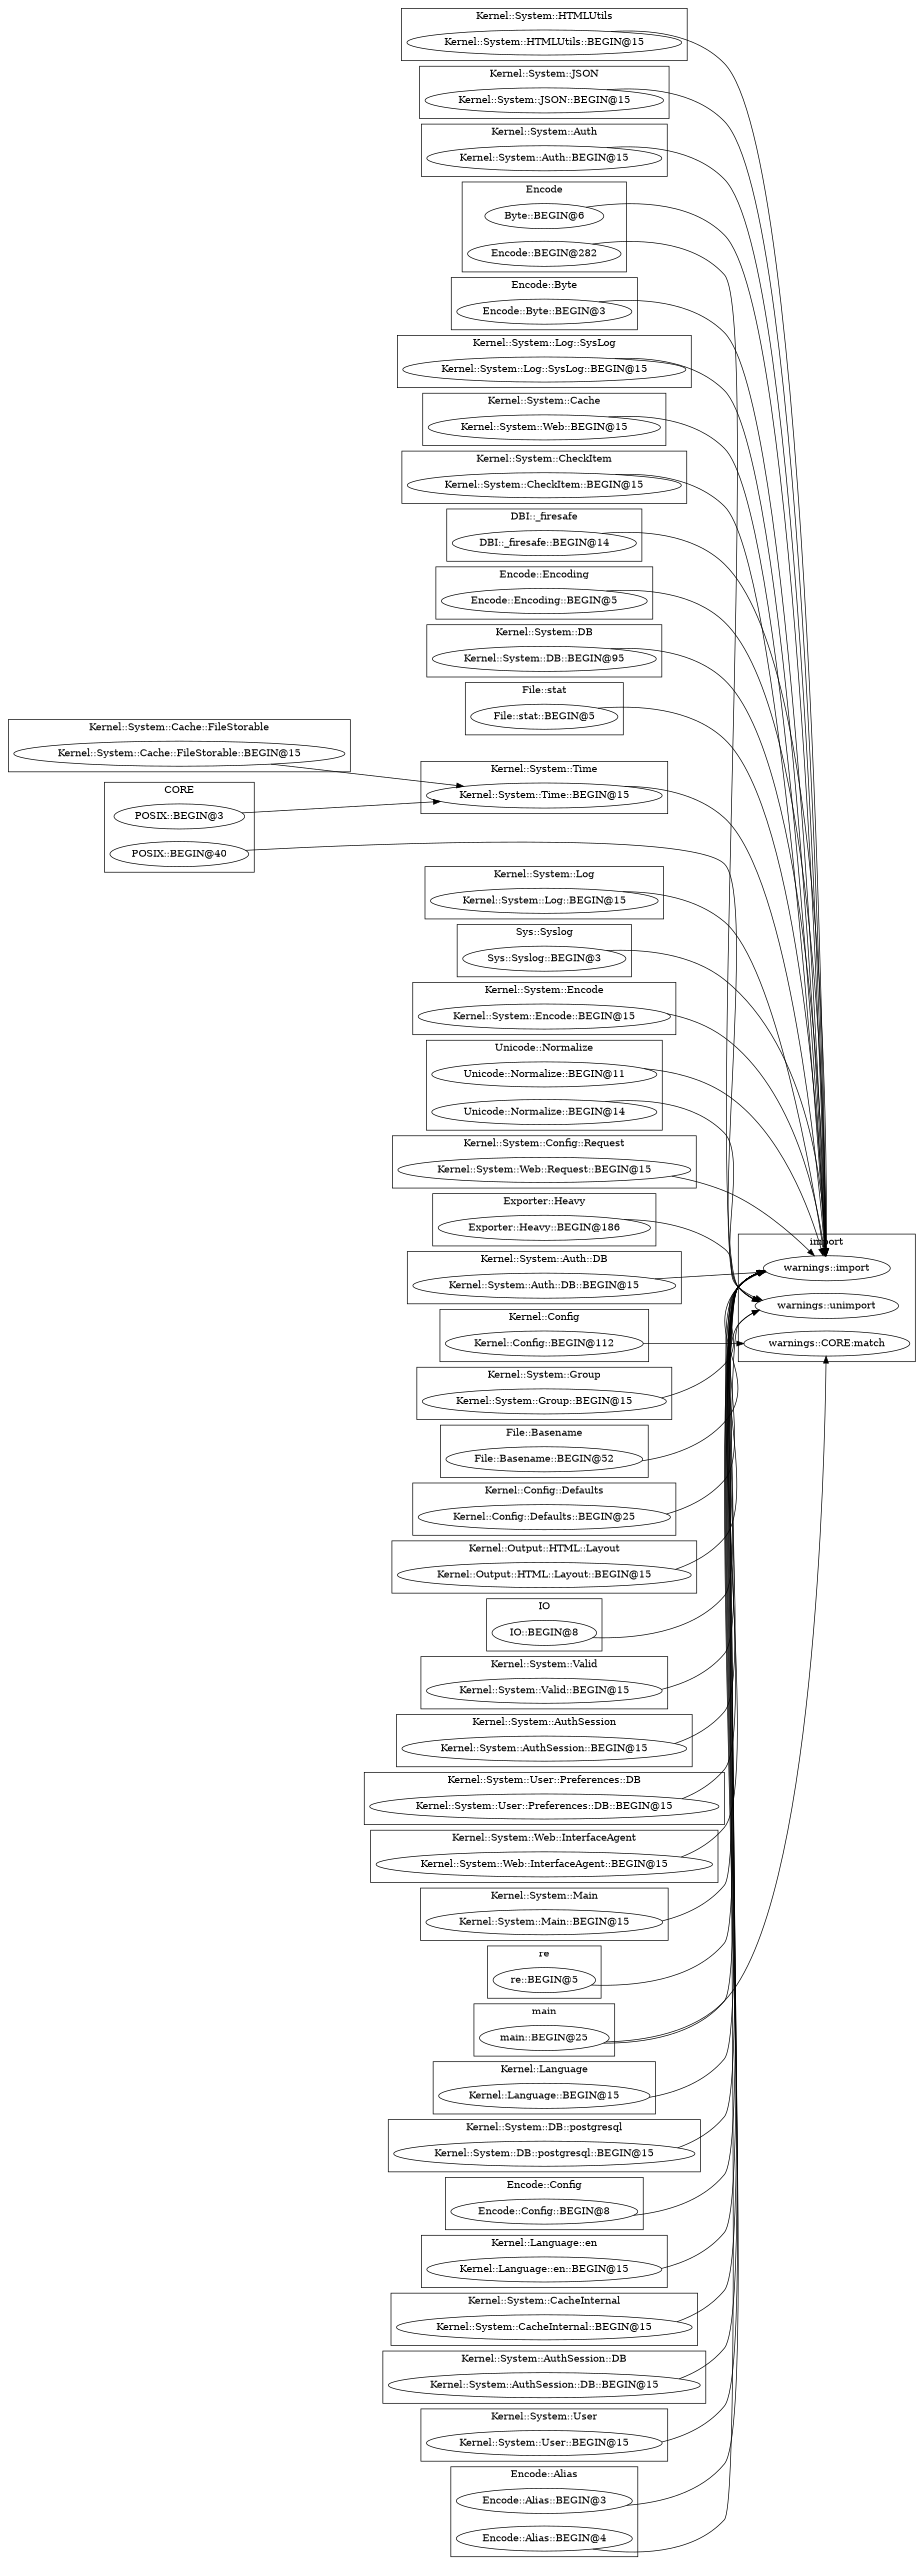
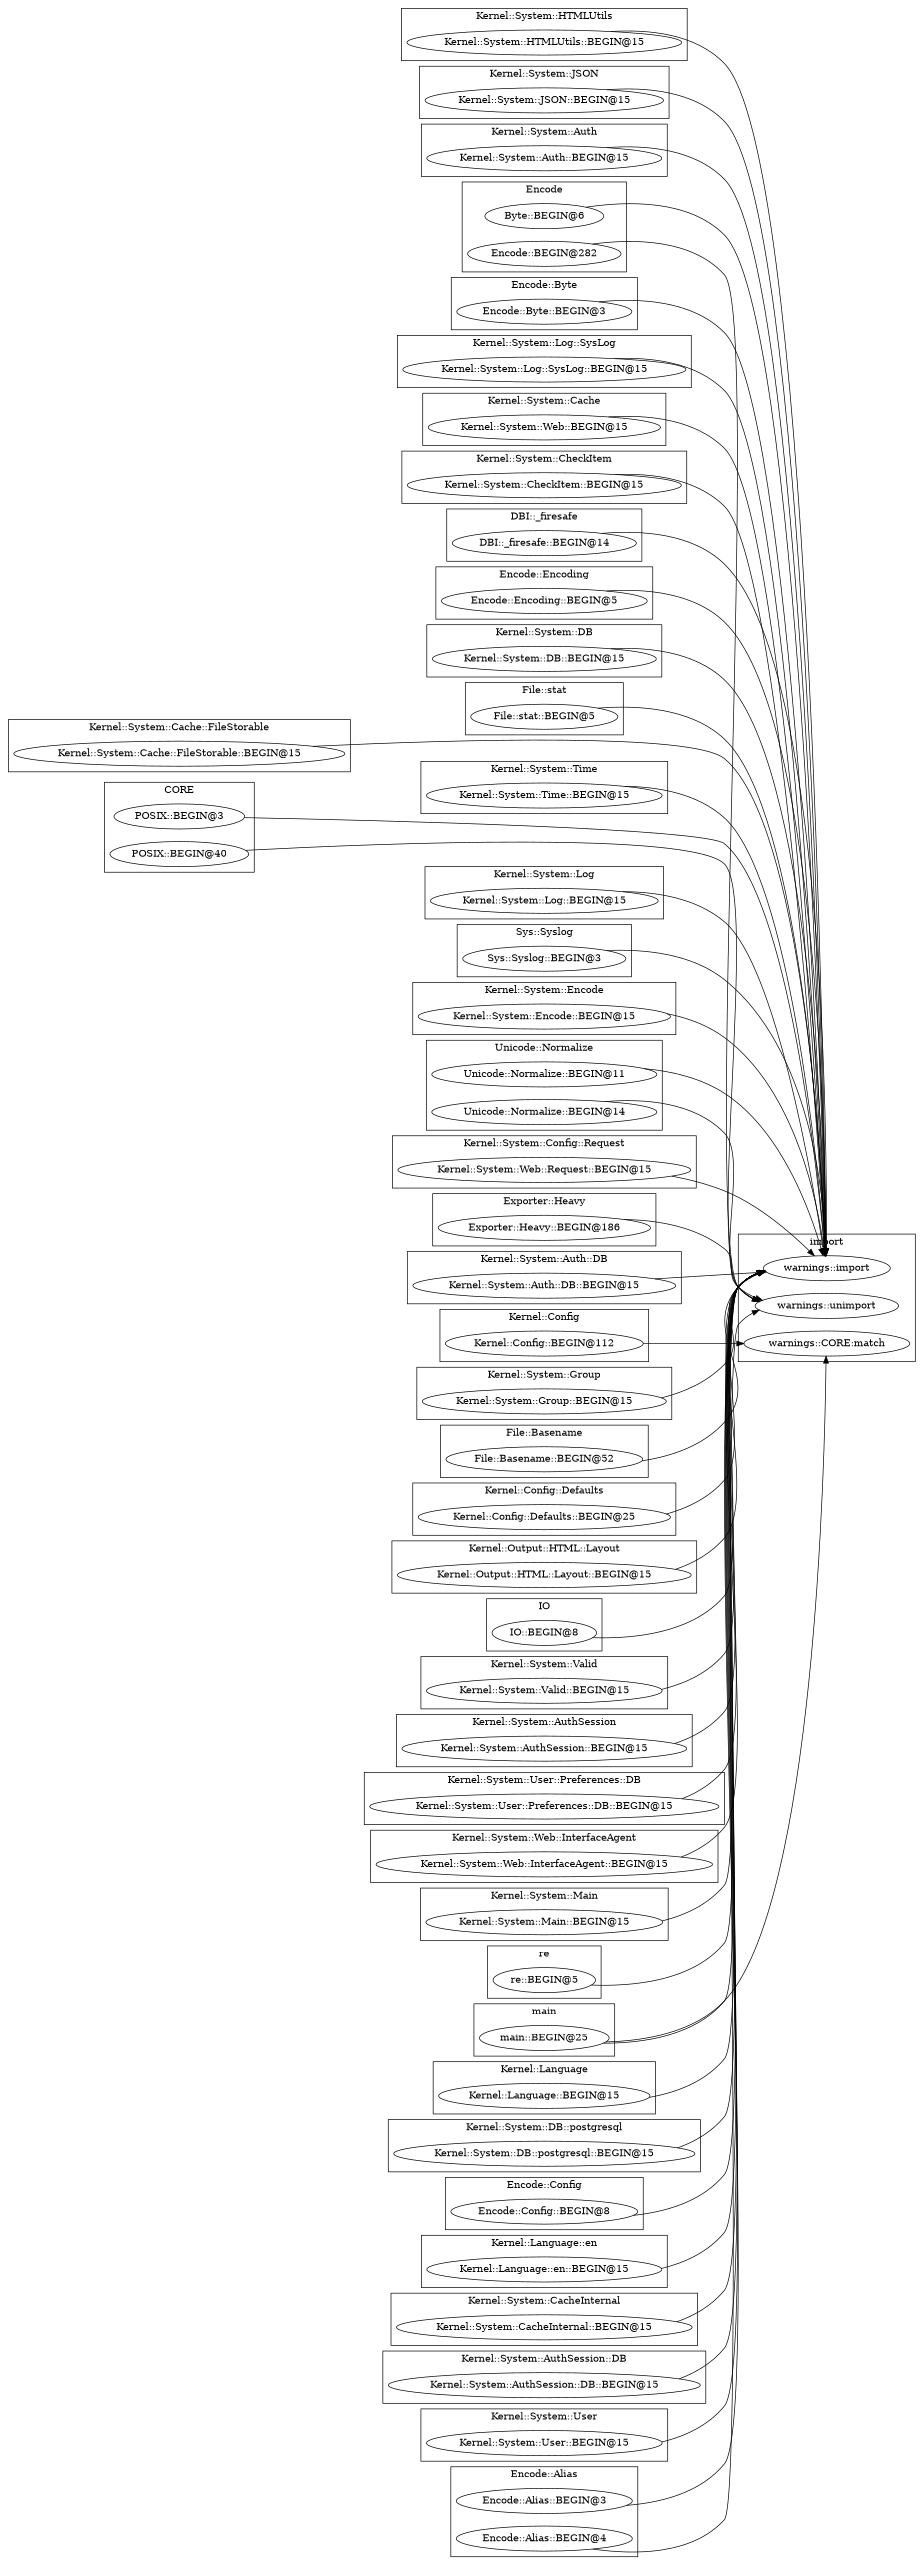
  digraph {
    rankdir=LR
    "Kernel::System::HTMLUtils::BEGIN@15"
    "Kernel::System::JSON::BEGIN@15"
    "Kernel::System::Auth::BEGIN@15"
    n4 [label="Byte::BEGIN@6"]
    n5 [label="Encode::BEGIN@282"]
    "Encode::Byte::BEGIN@3"
    "Kernel::System::Log::SysLog::BEGIN@15"
    "warnings::unimport"
    "warnings::CORE:match"
    "warnings::import"
    n11 [label="Kernel::System::Web::BEGIN@15"]
    "Kernel::System::CheckItem::BEGIN@15"
    "DBI::_firesafe::BEGIN@14"
    "Encode::Encoding::BEGIN@5"
-   "Kernel::System::DB::BEGIN@15" [label="Kernel::System::DB::BEGIN@95"]
+   "Kernel::System::DB::BEGIN@15"
    "File::stat::BEGIN@5"
    "Kernel::System::Cache::FileStorable::BEGIN@15"
    "Kernel::System::Log::BEGIN@15"
    "Sys::Syslog::BEGIN@3"
    "Kernel::System::Encode::BEGIN@15"
    "Unicode::Normalize::BEGIN@11"
    "Unicode::Normalize::BEGIN@14"
    "Kernel::System::Web::Request::BEGIN@15"
    "Exporter::Heavy::BEGIN@186"
    "Kernel::System::Auth::DB::BEGIN@15"
    "Kernel::Config::BEGIN@112"
    "Kernel::System::Group::BEGIN@15"
    "Kernel::System::Time::BEGIN@15"
    "File::Basename::BEGIN@52"
    "Kernel::Config::Defaults::BEGIN@25"
    "Kernel::Output::HTML::Layout::BEGIN@15"
    "IO::BEGIN@8"
    "Kernel::System::Valid::BEGIN@15"
    "Kernel::System::AuthSession::BEGIN@15"
    "Kernel::System::User::Preferences::DB::BEGIN@15"
    "Kernel::System::Web::InterfaceAgent::BEGIN@15"
    "Kernel::System::Main::BEGIN@15"
    "re::BEGIN@5"
    "main::BEGIN@25"
    "Kernel::Language::BEGIN@15"
    "Kernel::System::DB::postgresql::BEGIN@15"
    "Encode::Config::BEGIN@8"
    "POSIX::BEGIN@40"
    "POSIX::BEGIN@3"
    "Kernel::Language::en::BEGIN@15"
    "Kernel::System::CacheInternal::BEGIN@15"
    "Kernel::System::AuthSession::DB::BEGIN@15"
    "Kernel::System::User::BEGIN@15"
    "Encode::Alias::BEGIN@3"
    "Encode::Alias::BEGIN@4"
    subgraph cluster_1 {
      label="Kernel::System::HTMLUtils"
      "Kernel::System::HTMLUtils::BEGIN@15"
    }
    subgraph cluster_2 {
      label="Kernel::System::JSON"
      "Kernel::System::JSON::BEGIN@15"
    }
    subgraph cluster_3 {
      label="Kernel::System::Auth"
      "Kernel::System::Auth::BEGIN@15"
    }
    subgraph cluster_4 {
      label=Encode
      n4
      n5
    }
    subgraph cluster_5 {
      label="Encode::Byte"
      "Encode::Byte::BEGIN@3"
    }
    subgraph cluster_6 {
      label="Kernel::System::Log::SysLog"
      "Kernel::System::Log::SysLog::BEGIN@15"
    }
    subgraph cluster_7 {
      label=import
      "warnings::unimport"
      "warnings::CORE:match"
      "warnings::import"
    }
    subgraph cluster_8 {
      label="Kernel::System::Cache"
      n11
    }
    subgraph cluster_9 {
      label="Kernel::System::CheckItem"
      "Kernel::System::CheckItem::BEGIN@15"
    }
    subgraph cluster_10 {
      label="DBI::_firesafe"
      "DBI::_firesafe::BEGIN@14"
    }
    subgraph cluster_11 {
      label="Encode::Encoding"
      "Encode::Encoding::BEGIN@5"
    }
    subgraph cluster_12 {
      label="Kernel::System::DB"
      "Kernel::System::DB::BEGIN@15"
    }
    subgraph cluster_13 {
      label="File::stat"
      "File::stat::BEGIN@5"
    }
    subgraph cluster_14 {
      label="Kernel::System::Cache::FileStorable"
      "Kernel::System::Cache::FileStorable::BEGIN@15"
    }
    subgraph cluster_15 {
      label="Kernel::System::Log"
      "Kernel::System::Log::BEGIN@15"
    }
    subgraph cluster_16 {
      label="Sys::Syslog"
      "Sys::Syslog::BEGIN@3"
    }
    subgraph cluster_17 {
      label="Kernel::System::Encode"
      "Kernel::System::Encode::BEGIN@15"
    }
    subgraph cluster_18 {
      label="Unicode::Normalize"
      "Unicode::Normalize::BEGIN@11"
      "Unicode::Normalize::BEGIN@14"
    }
    subgraph cluster_19 {
      label="Kernel::System::Config::Request"
      "Kernel::System::Web::Request::BEGIN@15"
    }
    subgraph cluster_20 {
      label="Exporter::Heavy"
      "Exporter::Heavy::BEGIN@186"
    }
    subgraph cluster_21 {
      label="Kernel::System::Auth::DB"
      "Kernel::System::Auth::DB::BEGIN@15"
    }
    subgraph cluster_22 {
      label="Kernel::Config"
      "Kernel::Config::BEGIN@112"
    }
    subgraph cluster_23 {
      label="Kernel::System::Group"
      "Kernel::System::Group::BEGIN@15"
    }
    subgraph cluster_24 {
      label="Kernel::System::Time"
      "Kernel::System::Time::BEGIN@15"
    }
    subgraph cluster_25 {
      label="File::Basename"
      "File::Basename::BEGIN@52"
    }
    subgraph cluster_26 {
      label="Kernel::Config::Defaults"
      "Kernel::Config::Defaults::BEGIN@25"
    }
    subgraph cluster_27 {
      label="Kernel::Output::HTML::Layout"
      "Kernel::Output::HTML::Layout::BEGIN@15"
    }
    subgraph cluster_28 {
      label=IO
      "IO::BEGIN@8"
    }
    subgraph cluster_29 {
      label="Kernel::System::Valid"
      "Kernel::System::Valid::BEGIN@15"
    }
    subgraph cluster_30 {
      label="Kernel::System::AuthSession"
      "Kernel::System::AuthSession::BEGIN@15"
    }
    subgraph cluster_31 {
      label="Kernel::System::User::Preferences::DB"
      "Kernel::System::User::Preferences::DB::BEGIN@15"
    }
    subgraph cluster_32 {
      label="Kernel::System::Web::InterfaceAgent"
      "Kernel::System::Web::InterfaceAgent::BEGIN@15"
    }
    subgraph cluster_33 {
      label="Kernel::System::Main"
      "Kernel::System::Main::BEGIN@15"
    }
    subgraph cluster_34 {
      label=re
      "re::BEGIN@5"
    }
    subgraph cluster_35 {
      label=main
      "main::BEGIN@25"
    }
    subgraph cluster_36 {
      label="Kernel::Language"
      "Kernel::Language::BEGIN@15"
    }
    subgraph cluster_37 {
      label="Kernel::System::DB::postgresql"
      "Kernel::System::DB::postgresql::BEGIN@15"
    }
    subgraph cluster_38 {
      label="Encode::Config"
      "Encode::Config::BEGIN@8"
    }
    subgraph cluster_39 {
      label=CORE
      "POSIX::BEGIN@40"
      "POSIX::BEGIN@3"
    }
    subgraph cluster_40 {
      label="Kernel::Language::en"
      "Kernel::Language::en::BEGIN@15"
    }
    subgraph cluster_41 {
      label="Kernel::System::CacheInternal"
      "Kernel::System::CacheInternal::BEGIN@15"
    }
    subgraph cluster_42 {
      label="Kernel::System::AuthSession::DB"
      "Kernel::System::AuthSession::DB::BEGIN@15"
    }
    subgraph cluster_43 {
      label="Kernel::System::User"
      "Kernel::System::User::BEGIN@15"
    }
    subgraph cluster_44 {
      label="Encode::Alias"
      "Encode::Alias::BEGIN@3"
      "Encode::Alias::BEGIN@4"
    }
    "Kernel::System::HTMLUtils::BEGIN@15" -> "warnings::import"
    "Kernel::System::JSON::BEGIN@15" -> "warnings::import"
    "Kernel::System::Auth::BEGIN@15" -> "warnings::import"
    n4 -> "warnings::import"
    n5 -> "warnings::unimport"
    "Encode::Byte::BEGIN@3" -> "warnings::import"
    "Kernel::System::Log::SysLog::BEGIN@15" -> "warnings::import"
    n11 -> "warnings::import"
    "Kernel::System::CheckItem::BEGIN@15" -> "warnings::import"
    "DBI::_firesafe::BEGIN@14" -> "warnings::import"
    "Encode::Encoding::BEGIN@5" -> "warnings::import"
    "Kernel::System::DB::BEGIN@15" -> "warnings::import"
    "File::stat::BEGIN@5" -> "warnings::import"
-   "Kernel::System::Cache::FileStorable::BEGIN@15" -> "Kernel::System::Time::BEGIN@15"
+   "Kernel::System::Cache::FileStorable::BEGIN@15" -> "warnings::import"
    "Kernel::System::Log::BEGIN@15" -> "warnings::import"
    "Sys::Syslog::BEGIN@3" -> "warnings::import"
    "Kernel::System::Encode::BEGIN@15" -> "warnings::import"
    "Unicode::Normalize::BEGIN@11" -> "warnings::import"
    "Unicode::Normalize::BEGIN@14" -> "warnings::unimport"
    "Kernel::System::Web::Request::BEGIN@15" -> "warnings::import"
    "Exporter::Heavy::BEGIN@186" -> "warnings::unimport"
    "Kernel::System::Auth::DB::BEGIN@15" -> "warnings::import"
    "Kernel::Config::BEGIN@112" -> "warnings::CORE:match"
    "Kernel::System::Group::BEGIN@15" -> "warnings::import"
    "Kernel::System::Time::BEGIN@15" -> "warnings::import"
    "File::Basename::BEGIN@52" -> "warnings::import"
    "Kernel::Config::Defaults::BEGIN@25" -> "warnings::import"
    "Kernel::Output::HTML::Layout::BEGIN@15" -> "warnings::import"
    "IO::BEGIN@8" -> "warnings::import"
    "Kernel::System::Valid::BEGIN@15" -> "warnings::import"
    "Kernel::System::AuthSession::BEGIN@15" -> "warnings::import"
-   "Kernel::System::User::Preferences::DB::BEGIN@15" -> "warnings::unimport"
+   "Kernel::System::User::Preferences::DB::BEGIN@15" -> "warnings::import"
    "Kernel::System::Web::InterfaceAgent::BEGIN@15" -> "warnings::import"
    "Kernel::System::Main::BEGIN@15" -> "warnings::import"
    "re::BEGIN@5" -> "warnings::import"
    "main::BEGIN@25" -> "warnings::CORE:match"
    "main::BEGIN@25" -> "warnings::import"
    "Kernel::Language::BEGIN@15" -> "warnings::import"
    "Kernel::System::DB::postgresql::BEGIN@15" -> "warnings::import"
    "Encode::Config::BEGIN@8" -> "warnings::import"
    "POSIX::BEGIN@40" -> "warnings::unimport"
-   "POSIX::BEGIN@3" -> "Kernel::System::Time::BEGIN@15"
+   "POSIX::BEGIN@3" -> "warnings::import"
    "Kernel::Language::en::BEGIN@15" -> "warnings::import"
    "Kernel::System::CacheInternal::BEGIN@15" -> "warnings::import"
    "Kernel::System::AuthSession::DB::BEGIN@15" -> "warnings::import"
    "Kernel::System::User::BEGIN@15" -> "warnings::import"
    "Encode::Alias::BEGIN@3" -> "warnings::import"
    "Encode::Alias::BEGIN@4" -> "warnings::unimport"
  }
